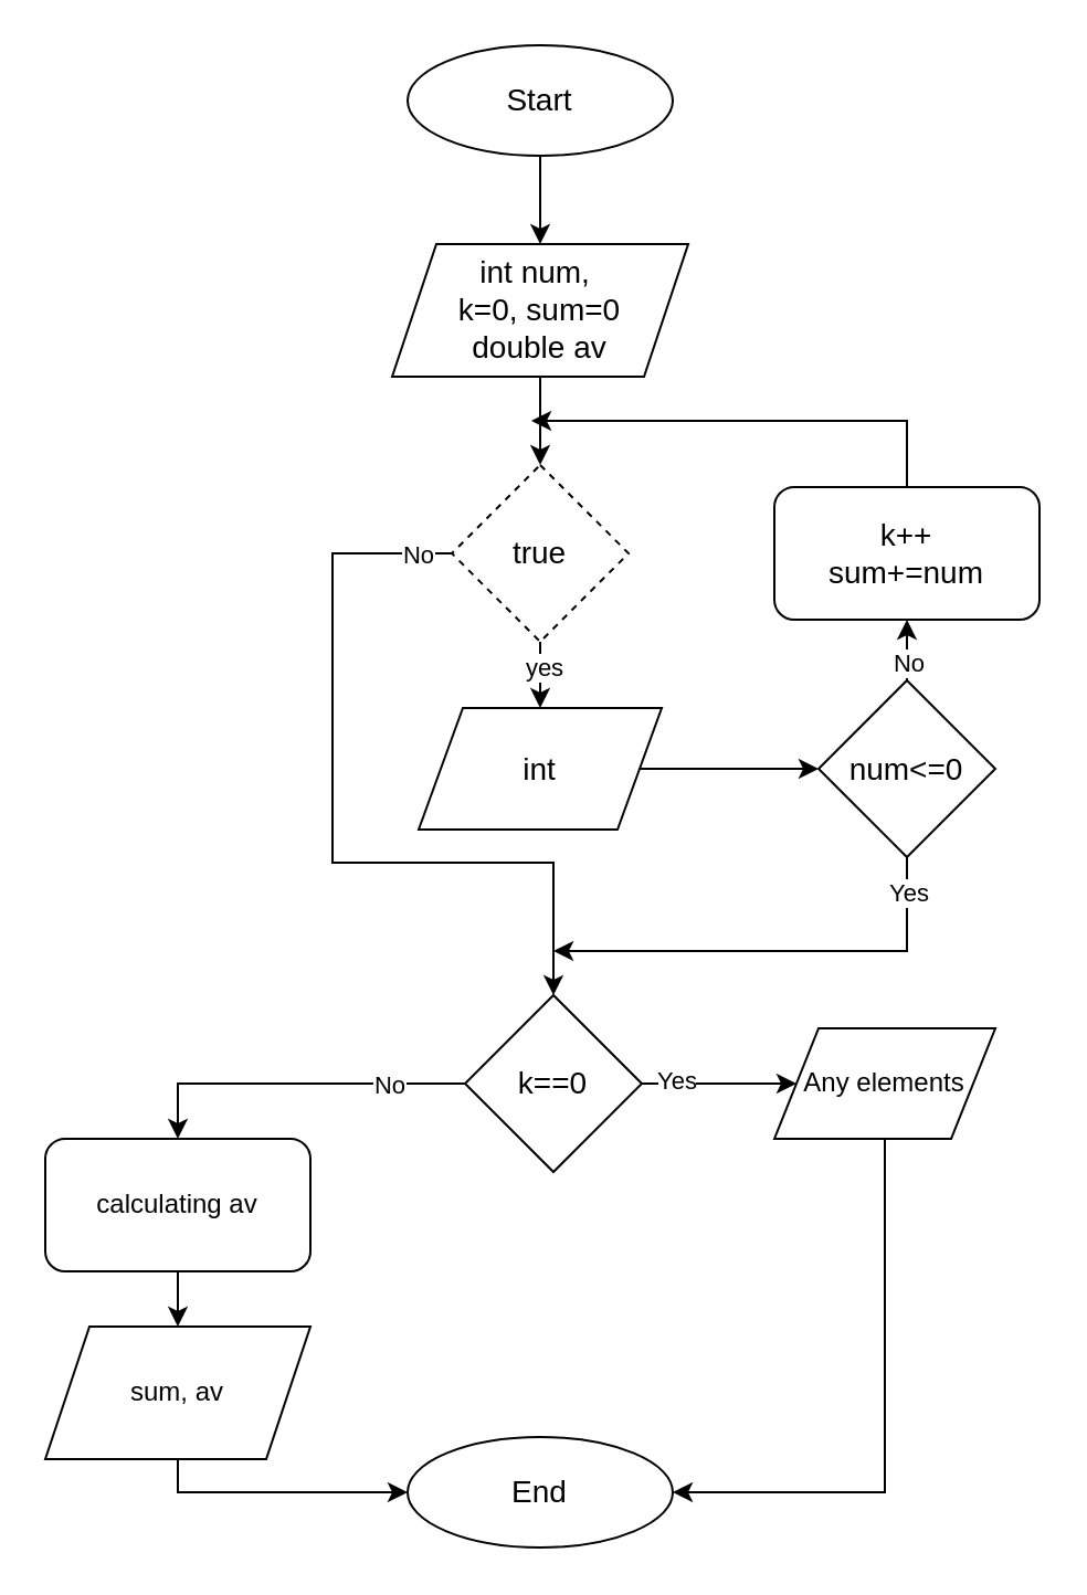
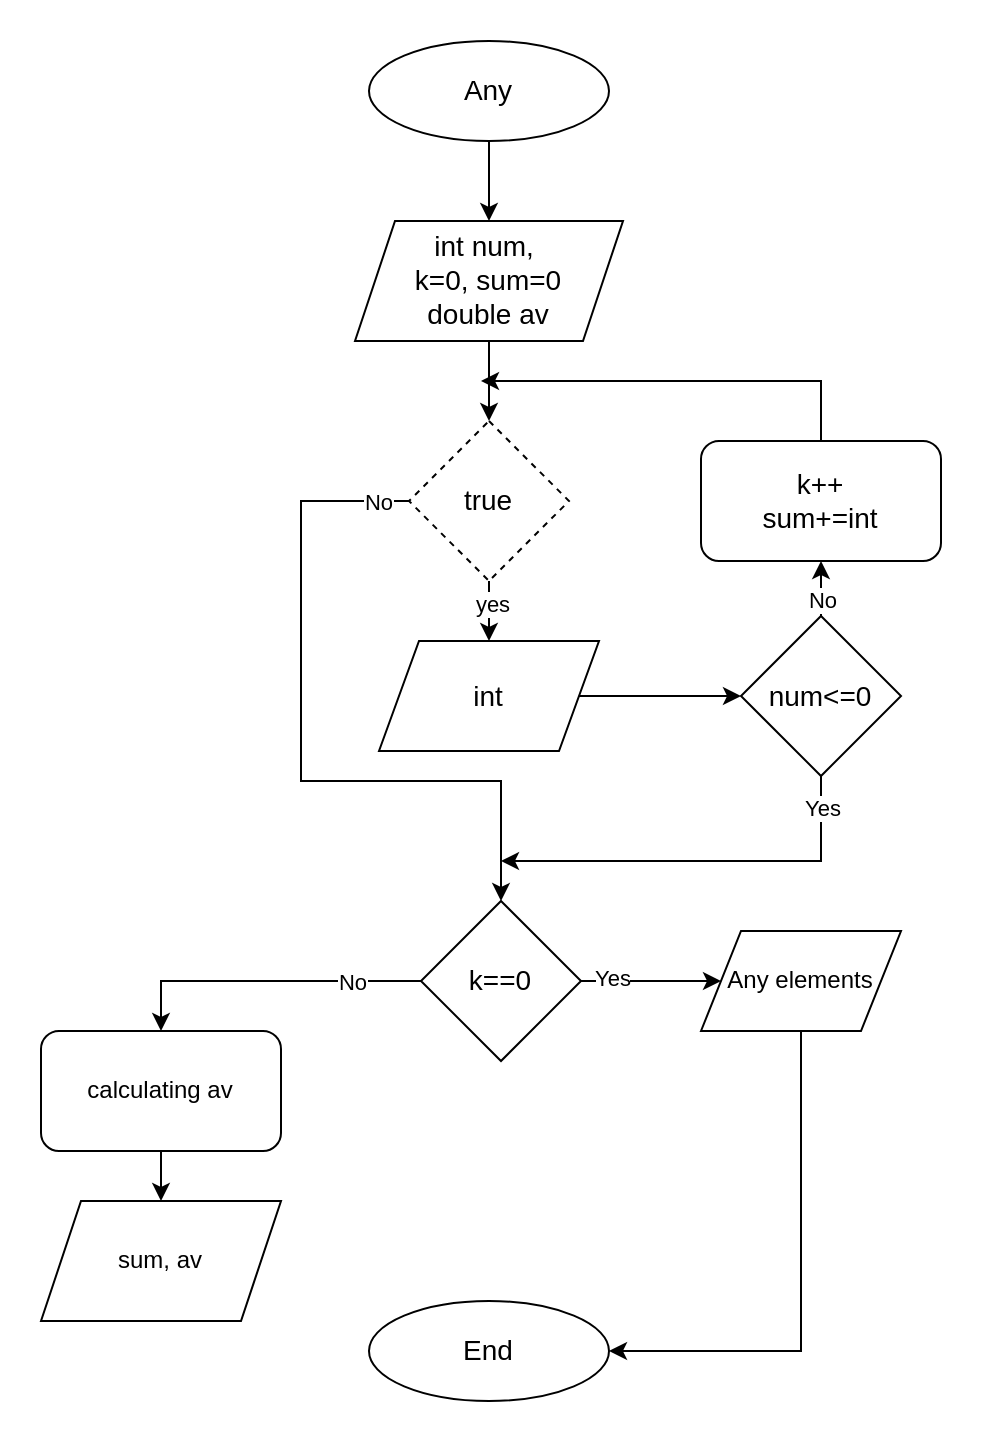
  <mxCell id="0" />
  <mxCell id="1" parent="0" />
  <mxCell id="2" value="&lt;font style=&quot;font-size: 14px;&quot;&gt;End&lt;/font&gt;" style="ellipse;whiteSpace=wrap;html=1;" vertex="1" parent="1"><mxGeometry x="184" y="650" width="120" height="50" as="geometry" /></mxCell>
  <mxCell id="3" style="edgeStyle=orthogonalEdgeStyle;rounded=0;orthogonalLoop=1;jettySize=auto;html=1;exitX=0.5;exitY=1;exitDx=0;exitDy=0;entryX=0.5;entryY=0;entryDx=0;entryDy=0;" edge="1" parent="1" source="4" target="6"><mxGeometry relative="1" as="geometry"><mxPoint x="244" y="110" as="targetPoint" /></mxGeometry></mxCell>
- <mxCell id="4" value="&lt;font style=&quot;font-size: 14px;&quot;&gt;Start&lt;/font&gt;" style="ellipse;whiteSpace=wrap;html=1;" vertex="1" parent="1"><mxGeometry x="184" y="20" width="120" height="50" as="geometry" /></mxCell>
+ <mxCell id="4" value="&lt;font style=&quot;font-size: 14px;&quot;&gt;Any&lt;/font&gt;" style="ellipse;whiteSpace=wrap;html=1;" vertex="1" parent="1"><mxGeometry x="184" y="20" width="120" height="50" as="geometry" /></mxCell>
  <mxCell id="5" style="edgeStyle=orthogonalEdgeStyle;rounded=0;orthogonalLoop=1;jettySize=auto;html=1;exitX=0.5;exitY=1;exitDx=0;exitDy=0;entryX=0.5;entryY=0;entryDx=0;entryDy=0;" edge="1" parent="1" source="6" target="11"><mxGeometry relative="1" as="geometry" /></mxCell>
  <mxCell id="6" value="&lt;span style=&quot;font-size: 14px;&quot;&gt;int num,&amp;nbsp;&lt;/span&gt;&lt;div&gt;&lt;span style=&quot;font-size: 14px;&quot;&gt;k=0, sum=0&lt;/span&gt;&lt;/div&gt;&lt;div&gt;&lt;span style=&quot;font-size: 14px;&quot;&gt;double av&lt;/span&gt;&lt;/div&gt;" style="shape=parallelogram;perimeter=parallelogramPerimeter;whiteSpace=wrap;html=1;fixedSize=1;" vertex="1" parent="1"><mxGeometry x="177" y="110" width="134" height="60" as="geometry" /></mxCell>
  <mxCell id="7" style="edgeStyle=orthogonalEdgeStyle;rounded=0;orthogonalLoop=1;jettySize=auto;html=1;exitX=0.5;exitY=1;exitDx=0;exitDy=0;entryX=0.5;entryY=0;entryDx=0;entryDy=0;" edge="1" parent="1" source="11" target="13"><mxGeometry relative="1" as="geometry" /></mxCell>
  <mxCell id="8" value="yes" style="edgeLabel;html=1;align=center;verticalAlign=middle;resizable=0;points=[];" vertex="1" connectable="0" parent="7"><mxGeometry x="-0.293" y="1" relative="1" as="geometry"><mxPoint as="offset" /></mxGeometry></mxCell>
  <mxCell id="9" style="edgeStyle=orthogonalEdgeStyle;rounded=0;orthogonalLoop=1;jettySize=auto;html=1;exitX=0;exitY=0.5;exitDx=0;exitDy=0;entryX=0.5;entryY=0;entryDx=0;entryDy=0;" edge="1" parent="1" source="11" target="25"><mxGeometry relative="1" as="geometry"><mxPoint x="250" y="460" as="targetPoint" /><Array as="points"><mxPoint x="150" y="250" /><mxPoint x="150" y="390" /><mxPoint x="250" y="390" /></Array></mxGeometry></mxCell>
  <mxCell id="10" value="No" style="edgeLabel;html=1;align=center;verticalAlign=middle;resizable=0;points=[];" vertex="1" connectable="0" parent="9"><mxGeometry x="-0.907" relative="1" as="geometry"><mxPoint as="offset" /></mxGeometry></mxCell>
  <mxCell id="11" value="&lt;font style=&quot;font-size: 14px;&quot;&gt;true&lt;/font&gt;" style="rhombus;whiteSpace=wrap;html=1;dashed=1;" vertex="1" parent="1"><mxGeometry x="204" y="210" width="80" height="80" as="geometry" /></mxCell>
  <mxCell id="12" style="edgeStyle=orthogonalEdgeStyle;rounded=0;orthogonalLoop=1;jettySize=auto;html=1;exitX=1;exitY=0.5;exitDx=0;exitDy=0;entryX=0;entryY=0.5;entryDx=0;entryDy=0;" edge="1" parent="1" source="13" target="18"><mxGeometry relative="1" as="geometry" /></mxCell>
  <mxCell id="13" value="&lt;font style=&quot;font-size: 14px;&quot;&gt;int&lt;/font&gt;" style="shape=parallelogram;perimeter=parallelogramPerimeter;whiteSpace=wrap;html=1;fixedSize=1;" vertex="1" parent="1"><mxGeometry x="189" y="320" width="110" height="55" as="geometry" /></mxCell>
  <mxCell id="14" style="edgeStyle=orthogonalEdgeStyle;rounded=0;orthogonalLoop=1;jettySize=auto;html=1;exitX=0.5;exitY=0;exitDx=0;exitDy=0;entryX=0.5;entryY=1;entryDx=0;entryDy=0;" edge="1" parent="1" source="18" target="20"><mxGeometry relative="1" as="geometry" /></mxCell>
  <mxCell id="15" value="No" style="edgeLabel;html=1;align=center;verticalAlign=middle;resizable=0;points=[];" vertex="1" connectable="0" parent="14"><mxGeometry x="-0.113" relative="1" as="geometry"><mxPoint y="4" as="offset" /></mxGeometry></mxCell>
  <mxCell id="16" style="edgeStyle=orthogonalEdgeStyle;rounded=0;orthogonalLoop=1;jettySize=auto;html=1;exitX=0.5;exitY=1;exitDx=0;exitDy=0;" edge="1" parent="1" source="18"><mxGeometry relative="1" as="geometry"><mxPoint x="250" y="430" as="targetPoint" /><Array as="points"><mxPoint x="410" y="430" /></Array></mxGeometry></mxCell>
  <mxCell id="17" value="Yes" style="edgeLabel;html=1;align=center;verticalAlign=middle;resizable=0;points=[];" vertex="1" connectable="0" parent="16"><mxGeometry x="-0.843" relative="1" as="geometry"><mxPoint as="offset" /></mxGeometry></mxCell>
  <mxCell id="18" value="&lt;font style=&quot;font-size: 14px;&quot;&gt;num&amp;lt;=0&lt;/font&gt;" style="rhombus;whiteSpace=wrap;html=1;" vertex="1" parent="1"><mxGeometry x="370" y="307.5" width="80" height="80" as="geometry" /></mxCell>
  <mxCell id="19" style="edgeStyle=orthogonalEdgeStyle;rounded=0;orthogonalLoop=1;jettySize=auto;html=1;exitX=0.5;exitY=0;exitDx=0;exitDy=0;" edge="1" parent="1" source="20"><mxGeometry relative="1" as="geometry"><mxPoint x="240" y="190" as="targetPoint" /><Array as="points"><mxPoint x="410" y="190" /></Array></mxGeometry></mxCell>
- <mxCell id="20" value="&lt;font style=&quot;font-size: 14px;&quot;&gt;k++&lt;/font&gt;&lt;div style=&quot;font-size: 14px;&quot;&gt;&lt;font style=&quot;font-size: 14px;&quot;&gt;sum+=num&lt;/font&gt;&lt;/div&gt;" style="rounded=1;whiteSpace=wrap;html=1;" vertex="1" parent="1"><mxGeometry x="350" y="220" width="120" height="60" as="geometry" /></mxCell>
+ <mxCell id="20" value="&lt;font style=&quot;font-size: 14px;&quot;&gt;k++&lt;/font&gt;&lt;div style=&quot;font-size: 14px;&quot;&gt;&lt;font style=&quot;font-size: 14px;&quot;&gt;sum+=int&lt;/font&gt;&lt;/div&gt;" style="rounded=1;whiteSpace=wrap;html=1;" vertex="1" parent="1"><mxGeometry x="350" y="220" width="120" height="60" as="geometry" /></mxCell>
  <mxCell id="21" style="edgeStyle=orthogonalEdgeStyle;rounded=0;orthogonalLoop=1;jettySize=auto;html=1;exitX=1;exitY=0.5;exitDx=0;exitDy=0;entryX=0;entryY=0.5;entryDx=0;entryDy=0;" edge="1" parent="1" source="25" target="27"><mxGeometry relative="1" as="geometry" /></mxCell>
  <mxCell id="22" value="Yes" style="edgeLabel;html=1;align=center;verticalAlign=middle;resizable=0;points=[];" vertex="1" connectable="0" parent="21"><mxGeometry x="-0.584" y="2" relative="1" as="geometry"><mxPoint as="offset" /></mxGeometry></mxCell>
  <mxCell id="23" style="edgeStyle=orthogonalEdgeStyle;rounded=0;orthogonalLoop=1;jettySize=auto;html=1;exitX=0;exitY=0.5;exitDx=0;exitDy=0;entryX=0.5;entryY=0;entryDx=0;entryDy=0;" edge="1" parent="1" source="25" target="29"><mxGeometry relative="1" as="geometry" /></mxCell>
  <mxCell id="24" value="No" style="edgeLabel;html=1;align=center;verticalAlign=middle;resizable=0;points=[];" vertex="1" connectable="0" parent="23"><mxGeometry x="-0.558" relative="1" as="geometry"><mxPoint x="-1" as="offset" /></mxGeometry></mxCell>
  <mxCell id="25" value="&lt;font style=&quot;font-size: 14px;&quot;&gt;k==0&lt;/font&gt;" style="rhombus;whiteSpace=wrap;html=1;" vertex="1" parent="1"><mxGeometry x="210" y="450" width="80" height="80" as="geometry" /></mxCell>
  <mxCell id="26" style="edgeStyle=orthogonalEdgeStyle;rounded=0;orthogonalLoop=1;jettySize=auto;html=1;exitX=0.5;exitY=1;exitDx=0;exitDy=0;entryX=1;entryY=0.5;entryDx=0;entryDy=0;" edge="1" parent="1" source="27" target="2"><mxGeometry relative="1" as="geometry" /></mxCell>
  <mxCell id="27" value="&lt;font style=&quot;font-size: 12px;&quot;&gt;Any elements&lt;/font&gt;" style="shape=parallelogram;perimeter=parallelogramPerimeter;whiteSpace=wrap;html=1;fixedSize=1;" vertex="1" parent="1"><mxGeometry x="350" y="465" width="100" height="50" as="geometry" /></mxCell>
  <mxCell id="28" style="edgeStyle=orthogonalEdgeStyle;rounded=0;orthogonalLoop=1;jettySize=auto;html=1;exitX=0.5;exitY=1;exitDx=0;exitDy=0;entryX=0.5;entryY=0;entryDx=0;entryDy=0;" edge="1" parent="1" source="29" target="31"><mxGeometry relative="1" as="geometry" /></mxCell>
  <mxCell id="29" value="calculating av" style="rounded=1;whiteSpace=wrap;html=1;" vertex="1" parent="1"><mxGeometry x="20" y="515" width="120" height="60" as="geometry" /></mxCell>
- <mxCell id="30" style="edgeStyle=orthogonalEdgeStyle;rounded=0;orthogonalLoop=1;jettySize=auto;html=1;exitX=0.5;exitY=1;exitDx=0;exitDy=0;entryX=0;entryY=0.5;entryDx=0;entryDy=0;" edge="1" parent="1" source="31" target="2"><mxGeometry relative="1" as="geometry"><Array as="points"><mxPoint x="80" y="675" /></Array></mxGeometry></mxCell>
  <mxCell id="31" value="sum, av" style="shape=parallelogram;perimeter=parallelogramPerimeter;whiteSpace=wrap;html=1;fixedSize=1;" vertex="1" parent="1"><mxGeometry x="20" y="600" width="120" height="60" as="geometry" /></mxCell>
